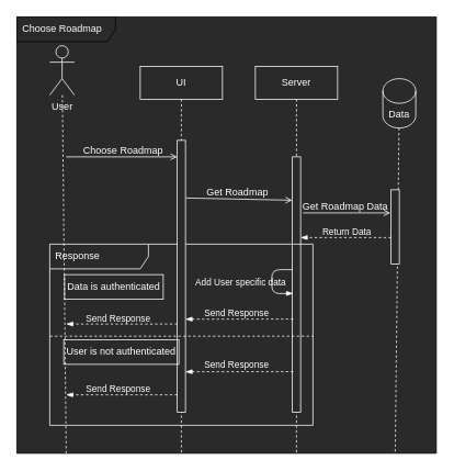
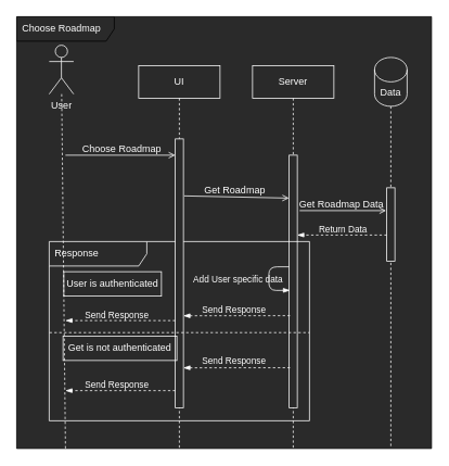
  <mxCell id="0" />
  <mxCell id="1" parent="0" />
  <mxCell id="2" value="&lt;font color=&quot;#ffffff&quot;&gt;Choose Roadmap&lt;/font&gt;" style="shape=umlFrame;whiteSpace=wrap;html=1;width=120;height=30;boundedLbl=1;verticalAlign=middle;align=left;spacingLeft=5;fillColor=#2A2A2A;swimlaneFillColor=#2A2A2A;" vertex="1" parent="1"><mxGeometry x="20" y="20" width="510" height="530" as="geometry" /></mxCell>
  <mxCell id="3" style="edgeStyle=none;html=1;dashed=1;endArrow=none;endFill=0;fontColor=#FFFFFF;strokeColor=#FFFFFF;labelBackgroundColor=none;" parent="1" source="4" edge="1"><mxGeometry relative="1" as="geometry"><mxPoint x="80" y="550" as="targetPoint" /></mxGeometry></mxCell>
  <mxCell id="4" value="User" style="shape=umlActor;verticalLabelPosition=bottom;verticalAlign=top;html=1;fontColor=#FFFFFF;strokeColor=#FFFFFF;labelBackgroundColor=none;fillColor=none;" parent="1" vertex="1"><mxGeometry x="60" y="55" width="30" height="60" as="geometry" /></mxCell>
  <mxCell id="5" value="Server" style="shape=umlLifeline;perimeter=lifelinePerimeter;whiteSpace=wrap;html=1;container=1;collapsible=0;recursiveResize=0;outlineConnect=0;fontColor=#FFFFFF;strokeColor=#FFFFFF;labelBackgroundColor=none;fillColor=none;" parent="1" vertex="1"><mxGeometry x="310" y="80" width="100" height="470" as="geometry" /></mxCell>
  <mxCell id="6" value="" style="html=1;points=[];perimeter=orthogonalPerimeter;fillColor=#2A2A2A;fontColor=#FFFFFF;strokeColor=#FFFFFF;labelBackgroundColor=none;" parent="5" vertex="1"><mxGeometry x="45" y="110" width="10" height="310" as="geometry" /></mxCell>
  <mxCell id="7" value="UI" style="shape=umlLifeline;perimeter=lifelinePerimeter;whiteSpace=wrap;html=1;container=1;collapsible=0;recursiveResize=0;outlineConnect=0;fontColor=#FFFFFF;strokeColor=#FFFFFF;labelBackgroundColor=none;fillColor=none;" parent="1" vertex="1"><mxGeometry x="170" y="80" width="100" height="470" as="geometry" /></mxCell>
  <mxCell id="8" value="Response" style="shape=umlFrame;whiteSpace=wrap;html=1;width=120;height=30;boundedLbl=1;verticalAlign=middle;align=left;spacingLeft=5;fontColor=#FFFFFF;strokeColor=#FFFFFF;labelBackgroundColor=none;fillColor=none;" parent="7" vertex="1"><mxGeometry x="-110" y="216" width="320" height="220" as="geometry" /></mxCell>
  <mxCell id="9" value="" style="html=1;points=[];perimeter=orthogonalPerimeter;fontColor=#FFFFFF;strokeColor=#FFFFFF;labelBackgroundColor=none;fillColor=#2A2A2A;" parent="7" vertex="1"><mxGeometry x="45" y="90" width="10" height="330" as="geometry" /></mxCell>
  <mxCell id="10" style="edgeStyle=none;html=1;endArrow=none;endFill=0;startArrow=blockThin;startFill=1;exitX=0.1;exitY=0.649;exitDx=0;exitDy=0;exitPerimeter=0;fontColor=#FFFFFF;strokeColor=#FFFFFF;labelBackgroundColor=none;" parent="7" edge="1"><mxGeometry relative="1" as="geometry"><mxPoint x="186" y="275.88" as="sourcePoint" /><mxPoint x="185" y="247" as="targetPoint" /><Array as="points"><mxPoint x="160" y="276" /><mxPoint x="160" y="247" /></Array></mxGeometry></mxCell>
  <mxCell id="11" value="Add User specific data" style="edgeLabel;html=1;align=center;verticalAlign=middle;resizable=0;points=[];fontColor=#FFFFFF;labelBackgroundColor=none;" parent="10" vertex="1" connectable="0"><mxGeometry x="0.42" y="1" relative="1" as="geometry"><mxPoint x="-40" y="15" as="offset" /></mxGeometry></mxCell>
  <mxCell id="12" value="" style="endArrow=none;dashed=1;html=1;exitX=0.001;exitY=0.508;exitDx=0;exitDy=0;exitPerimeter=0;entryX=1;entryY=0.508;entryDx=0;entryDy=0;entryPerimeter=0;fontColor=#FFFFFF;strokeColor=#FFFFFF;labelBackgroundColor=none;" parent="7" source="8" target="8" edge="1"><mxGeometry width="50" height="50" relative="1" as="geometry"><mxPoint x="140" y="310" as="sourcePoint" /><mxPoint x="190" y="260" as="targetPoint" /></mxGeometry></mxCell>
- <mxCell id="13" value="User is not authenticated" style="text;html=1;strokeColor=#FFFFFF;fillColor=none;align=center;verticalAlign=middle;whiteSpace=wrap;rounded=0;fontColor=#FFFFFF;labelBackgroundColor=none;" parent="7" vertex="1"><mxGeometry x="-93" y="332" width="140" height="30" as="geometry" /></mxCell>
+ <mxCell id="13" value="Get is not authenticated" style="text;html=1;strokeColor=#FFFFFF;fillColor=none;align=center;verticalAlign=middle;whiteSpace=wrap;rounded=0;fontColor=#FFFFFF;labelBackgroundColor=none;" parent="7" vertex="1"><mxGeometry x="-93" y="332" width="140" height="30" as="geometry" /></mxCell>
  <mxCell id="14" style="edgeStyle=none;html=1;endArrow=blockThin;endFill=1;startArrow=none;startFill=0;exitX=0.1;exitY=0.649;exitDx=0;exitDy=0;exitPerimeter=0;fontColor=#FFFFFF;strokeColor=#FFFFFF;labelBackgroundColor=none;dashed=1;" parent="7" edge="1"><mxGeometry relative="1" as="geometry"><mxPoint x="186" y="307" as="sourcePoint" /><mxPoint x="55" y="307.12" as="targetPoint" /></mxGeometry></mxCell>
  <mxCell id="15" value="Send Response" style="edgeLabel;html=1;align=center;verticalAlign=middle;resizable=0;points=[];fontColor=#FFFFFF;labelBackgroundColor=none;" parent="14" vertex="1" connectable="0"><mxGeometry x="0.42" y="1" relative="1" as="geometry"><mxPoint x="23" y="-9" as="offset" /></mxGeometry></mxCell>
  <mxCell id="16" value="" style="endArrow=open;html=1;rounded=0;align=center;verticalAlign=bottom;endFill=0;labelBackgroundColor=none;fontColor=#FFFFFF;strokeColor=#FFFFFF;" parent="1" target="9" edge="1"><mxGeometry relative="1" as="geometry"><mxPoint x="80" y="190" as="sourcePoint" /><mxPoint x="360" y="230" as="targetPoint" /></mxGeometry></mxCell>
  <mxCell id="17" value="Choose Roadmap" style="resizable=0;html=1;align=center;verticalAlign=top;labelBackgroundColor=none;fontColor=#FFFFFF;" parent="16" connectable="0" vertex="1"><mxGeometry relative="1" as="geometry"><mxPoint y="-21" as="offset" /></mxGeometry></mxCell>
  <mxCell id="18" value="" style="endArrow=open;html=1;rounded=0;align=center;verticalAlign=bottom;endFill=0;labelBackgroundColor=none;exitX=1.1;exitY=0.212;exitDx=0;exitDy=0;exitPerimeter=0;entryX=-0.025;entryY=0.17;entryDx=0;entryDy=0;entryPerimeter=0;fontColor=#FFFFFF;strokeColor=#FFFFFF;" parent="1" source="9" target="6" edge="1"><mxGeometry relative="1" as="geometry"><mxPoint x="220" y="210" as="sourcePoint" /><mxPoint x="350" y="210" as="targetPoint" /><Array as="points" /></mxGeometry></mxCell>
  <mxCell id="19" value="Get Roadmap" style="resizable=0;html=1;align=center;verticalAlign=top;labelBackgroundColor=none;fontColor=#FFFFFF;" parent="18" connectable="0" vertex="1"><mxGeometry relative="1" as="geometry"><mxPoint x="-2" y="-22" as="offset" /></mxGeometry></mxCell>
  <mxCell id="20" style="edgeStyle=none;html=1;dashed=1;endArrow=none;endFill=0;fontColor=#FFFFFF;strokeColor=#FFFFFF;labelBackgroundColor=none;" parent="1" source="21" edge="1"><mxGeometry relative="1" as="geometry"><mxPoint x="480" y="550" as="targetPoint" /></mxGeometry></mxCell>
- <mxCell id="21" value="Data" style="shape=cylinder3;whiteSpace=wrap;html=1;boundedLbl=1;backgroundOutline=1;size=15;fontColor=#FFFFFF;strokeColor=#FFFFFF;labelBackgroundColor=none;fillColor=none;" parent="1" vertex="1"><mxGeometry x="465" y="95" width="40" height="60" as="geometry" /></mxCell>
+ <mxCell id="21" value="Data" style="shape=cylinder3;whiteSpace=wrap;html=1;boundedLbl=1;backgroundOutline=1;size=15;fontColor=#FFFFFF;strokeColor=#FFFFFF;labelBackgroundColor=none;fillColor=none;" parent="1" vertex="1"><mxGeometry x="460" y="70" width="40" height="60" as="geometry" /></mxCell>
  <mxCell id="22" style="edgeStyle=none;html=1;endArrow=blockThin;endFill=1;startArrow=none;startFill=0;fontColor=#FFFFFF;strokeColor=#FFFFFF;labelBackgroundColor=none;dashed=1;" parent="1" edge="1"><mxGeometry relative="1" as="geometry"><mxPoint x="475" y="288" as="sourcePoint" /><mxPoint x="365" y="288" as="targetPoint" /></mxGeometry></mxCell>
  <mxCell id="23" value="Return Data" style="edgeLabel;html=1;align=center;verticalAlign=middle;resizable=0;points=[];fontColor=#FFFFFF;labelBackgroundColor=none;" parent="22" vertex="1" connectable="0"><mxGeometry x="0.42" y="1" relative="1" as="geometry"><mxPoint x="23" y="-9" as="offset" /></mxGeometry></mxCell>
  <mxCell id="24" value="" style="html=1;points=[];perimeter=orthogonalPerimeter;fillColor=#2A2A2A;fontColor=#FFFFFF;strokeColor=#FFFFFF;labelBackgroundColor=none;" parent="1" vertex="1"><mxGeometry x="475" y="230" width="10" height="90" as="geometry" /></mxCell>
  <mxCell id="25" value="" style="endArrow=open;html=1;rounded=0;align=center;verticalAlign=bottom;endFill=0;labelBackgroundColor=none;exitX=1.287;exitY=0.326;exitDx=0;exitDy=0;exitPerimeter=0;entryX=-0.088;entryY=0.326;entryDx=0;entryDy=0;entryPerimeter=0;fontColor=#FFFFFF;strokeColor=#FFFFFF;" parent="1" edge="1"><mxGeometry relative="1" as="geometry"><mxPoint x="367.87" y="258.06" as="sourcePoint" /><mxPoint x="474.12" y="258.06" as="targetPoint" /><Array as="points" /></mxGeometry></mxCell>
  <mxCell id="26" value="Get Roadmap Data" style="resizable=0;html=1;align=center;verticalAlign=top;labelBackgroundColor=none;fontColor=#FFFFFF;" parent="25" connectable="0" vertex="1"><mxGeometry relative="1" as="geometry"><mxPoint x="-2" y="-22" as="offset" /></mxGeometry></mxCell>
  <mxCell id="27" style="edgeStyle=none;html=1;endArrow=blockThin;endFill=1;startArrow=none;startFill=0;fontColor=#FFFFFF;strokeColor=#FFFFFF;labelBackgroundColor=none;dashed=1;" parent="1" edge="1"><mxGeometry relative="1" as="geometry"><mxPoint x="215" y="393" as="sourcePoint" /><mxPoint x="80" y="393" as="targetPoint" /></mxGeometry></mxCell>
  <mxCell id="28" value="Send Response" style="edgeLabel;html=1;align=center;verticalAlign=middle;resizable=0;points=[];fontColor=#FFFFFF;labelBackgroundColor=none;" parent="27" vertex="1" connectable="0"><mxGeometry x="0.42" y="1" relative="1" as="geometry"><mxPoint x="23" y="-9" as="offset" /></mxGeometry></mxCell>
- <mxCell id="29" value="Data is authenticated" style="text;html=1;strokeColor=#FFFFFF;fillColor=none;align=center;verticalAlign=middle;whiteSpace=wrap;rounded=0;fontColor=#FFFFFF;labelBackgroundColor=none;" parent="1" vertex="1"><mxGeometry x="78" y="333" width="120" height="30" as="geometry" /></mxCell>
+ <mxCell id="29" value="User is authenticated" style="text;html=1;strokeColor=#FFFFFF;fillColor=none;align=center;verticalAlign=middle;whiteSpace=wrap;rounded=0;fontColor=#FFFFFF;labelBackgroundColor=none;" parent="1" vertex="1"><mxGeometry x="78" y="333" width="120" height="30" as="geometry" /></mxCell>
  <mxCell id="30" style="edgeStyle=none;html=1;endArrow=blockThin;endFill=1;startArrow=none;startFill=0;fontColor=#FFFFFF;strokeColor=#FFFFFF;labelBackgroundColor=none;dashed=1;" parent="1" edge="1"><mxGeometry relative="1" as="geometry"><mxPoint x="215" y="479" as="sourcePoint" /><mxPoint x="80" y="479" as="targetPoint" /></mxGeometry></mxCell>
  <mxCell id="31" value="Send Response" style="edgeLabel;html=1;align=center;verticalAlign=middle;resizable=0;points=[];fontColor=#FFFFFF;labelBackgroundColor=none;" parent="30" vertex="1" connectable="0"><mxGeometry x="0.42" y="1" relative="1" as="geometry"><mxPoint x="23" y="-9" as="offset" /></mxGeometry></mxCell>
  <mxCell id="32" style="edgeStyle=none;html=1;endArrow=blockThin;endFill=1;startArrow=none;startFill=0;exitX=0.1;exitY=0.649;exitDx=0;exitDy=0;exitPerimeter=0;fontColor=#FFFFFF;strokeColor=#FFFFFF;labelBackgroundColor=none;dashed=1;" parent="1" edge="1"><mxGeometry relative="1" as="geometry"><mxPoint x="356" y="450.88" as="sourcePoint" /><mxPoint x="225" y="451" as="targetPoint" /></mxGeometry></mxCell>
  <mxCell id="33" value="Send Response" style="edgeLabel;html=1;align=center;verticalAlign=middle;resizable=0;points=[];fontColor=#FFFFFF;labelBackgroundColor=none;" parent="32" vertex="1" connectable="0"><mxGeometry x="0.42" y="1" relative="1" as="geometry"><mxPoint x="23" y="-9" as="offset" /></mxGeometry></mxCell>
